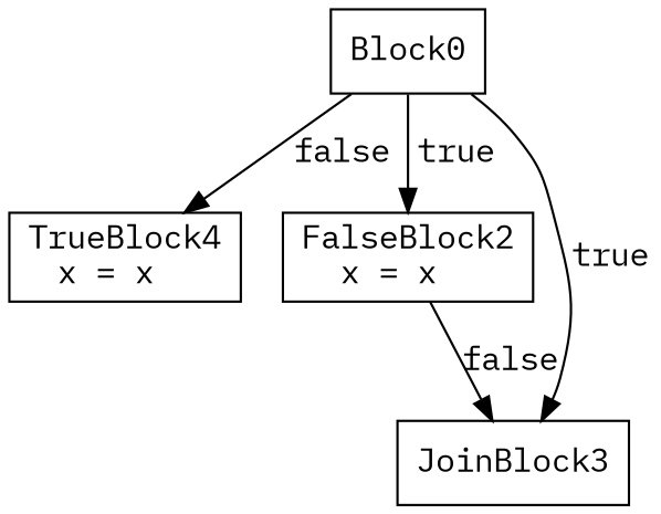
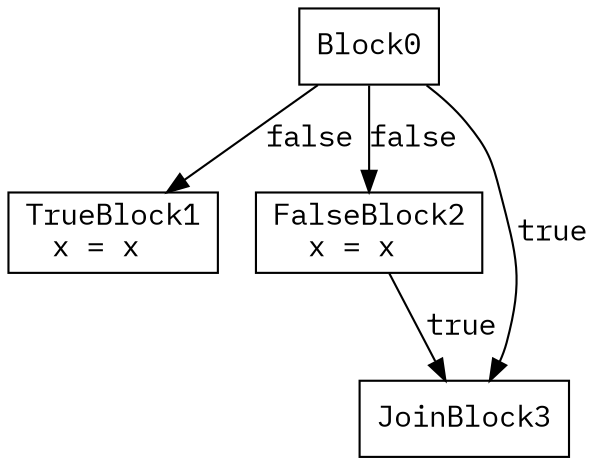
  digraph {
    fontname="IBM Plex Mono"
    node [fontname="IBM Plex Mono" shape=box]
    edge [fontname="IBM Plex Mono"]
    n1 [label="Block0\n"]
-   n2 [label="TrueBlock4\nx = x  \n"]
+   n2 [label="TrueBlock1\nx = x  \n"]
    n3 [label="FalseBlock2\nx = x  \n"]
    n4 [label="JoinBlock3\n"]
    n1 -> n2 [label=false]
-   n1 -> n3 [label=true]
+   n1 -> n3 [label=false]
    n1 -> n4 [label=true]
-   n3 -> n4 [label=false]
+   n3 -> n4 [label=true]
  }
